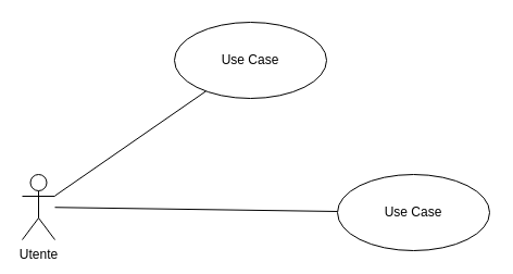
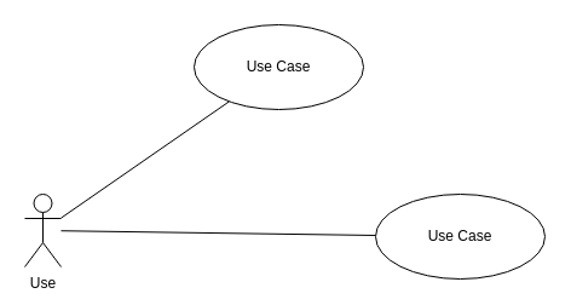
  <mxCell id="0" />
  <mxCell id="1" parent="0" />
  <mxCell id="2" style="rounded=0;orthogonalLoop=1;jettySize=auto;html=1;endArrow=none;endFill=0;" edge="1" parent="1" source="4" target="6"><mxGeometry relative="1" as="geometry" /></mxCell>
  <mxCell id="3" style="rounded=0;orthogonalLoop=1;jettySize=auto;html=1;endArrow=none;endFill=0;" edge="1" parent="1" source="4" target="5"><mxGeometry relative="1" as="geometry" /></mxCell>
- <mxCell id="4" value="Utente" style="shape=umlActor;verticalLabelPosition=bottom;verticalAlign=top;html=1;" vertex="1" parent="1"><mxGeometry x="20" y="160" width="30" height="60" as="geometry" /></mxCell>
+ <mxCell id="4" value="Use" style="shape=umlActor;verticalLabelPosition=bottom;verticalAlign=top;html=1;" vertex="1" parent="1"><mxGeometry x="20" y="160" width="30" height="60" as="geometry" /></mxCell>
  <mxCell id="5" value="Use Case" style="ellipse;whiteSpace=wrap;html=1;" vertex="1" parent="1"><mxGeometry x="160" y="20" width="140" height="70" as="geometry" /></mxCell>
  <mxCell id="6" value="Use Case" style="ellipse;whiteSpace=wrap;html=1;" vertex="1" parent="1"><mxGeometry x="310" y="160" width="140" height="70" as="geometry" /></mxCell>
